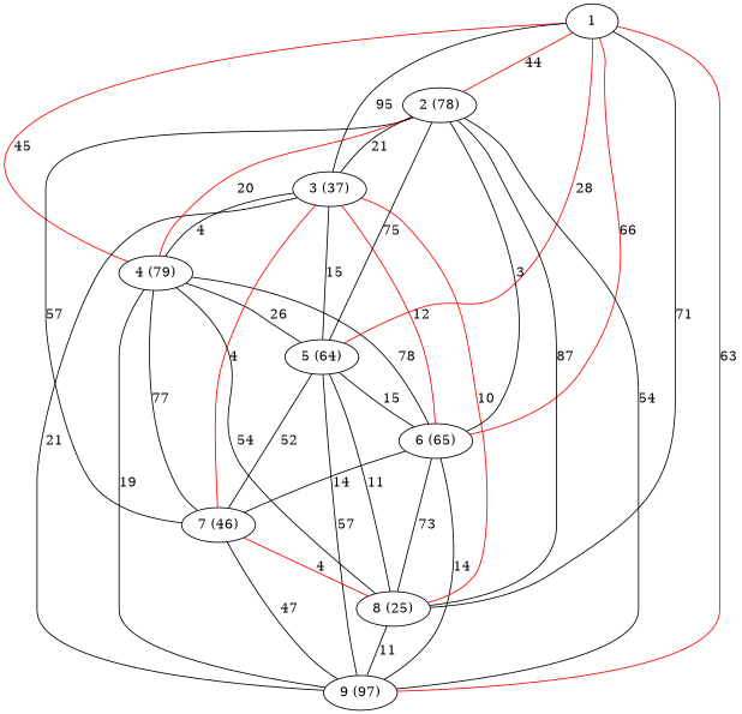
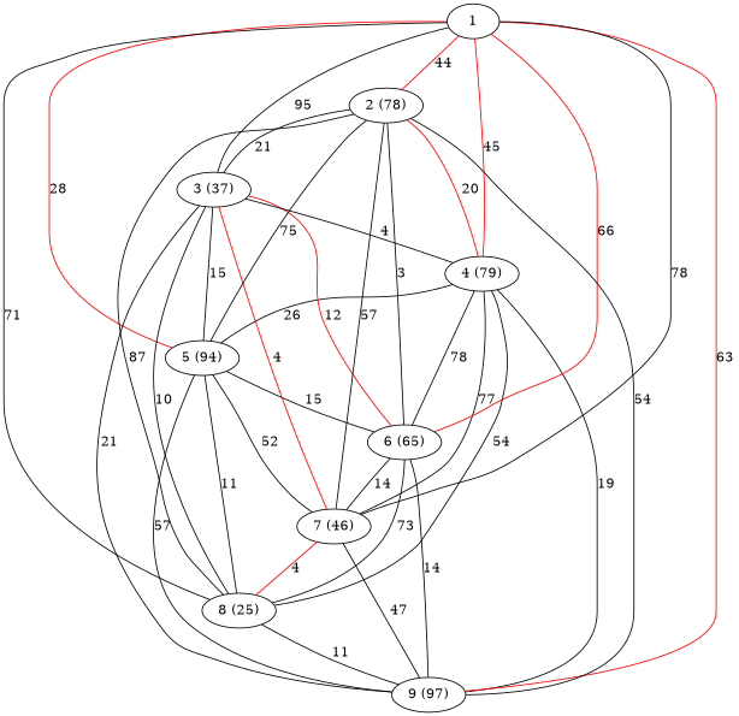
  graph {
    edge [color=black]
-   n1 [label="5 (64)"]
+   n1 [label="5 (94)"]
    n2 [label="9 (97)"]
    n3 [label="7 (46)"]
    n4 [label="8 (25)"]
    n5 [label="6 (65)"]
    n6 [label="4 (79)"]
    1
    n8 [label="3 (37)"]
    n9 [label="2 (78)"]
    n1 -- n2 [label=57]
    n1 -- n3 [label=52]
    n1 -- n4 [label=11]
    n1 -- n5 [label=15]
    n3 -- n2 [label=47]
    n3 -- n4 [color=red label=4]
    n4 -- n2 [label=11]
    n5 -- n2 [label=14]
    n5 -- n3 [label=14]
    n5 -- n4 [label=73]
    n6 -- n1 [label=26]
    n6 -- n2 [label=19]
    n6 -- n3 [label=77]
    n6 -- n4 [label=54]
    n6 -- n5 [label=78]
    1 -- n1 [color=red label=28]
    1 -- n2 [color=red label=63]
+   1 -- n3 [label=78]
    1 -- n4 [label=71]
    1 -- n5 [color=red label=66]
    1 -- n6 [color=red label=45]
    1 -- n8 [label=95]
    1 -- n9 [color=red label=44]
    n8 -- n1 [label=15]
    n8 -- n2 [label=21]
    n8 -- n3 [color=red label=4]
-   n8 -- n4 [color=red label=10]
+   n8 -- n4 [label=10]
    n8 -- n5 [color=red label=12]
    n8 -- n6 [label=4]
    n9 -- n1 [label=75]
    n9 -- n2 [label=54]
    n9 -- n3 [label=57]
    n9 -- n4 [label=87]
    n9 -- n5 [label=3]
    n9 -- n6 [color=red label=20]
    n9 -- n8 [label=21]
  }
